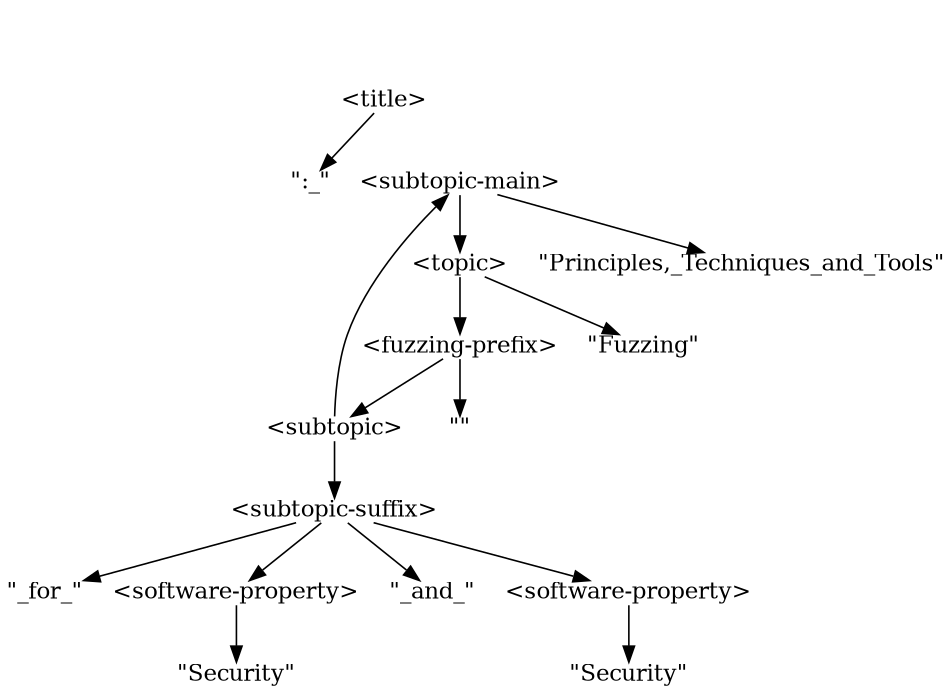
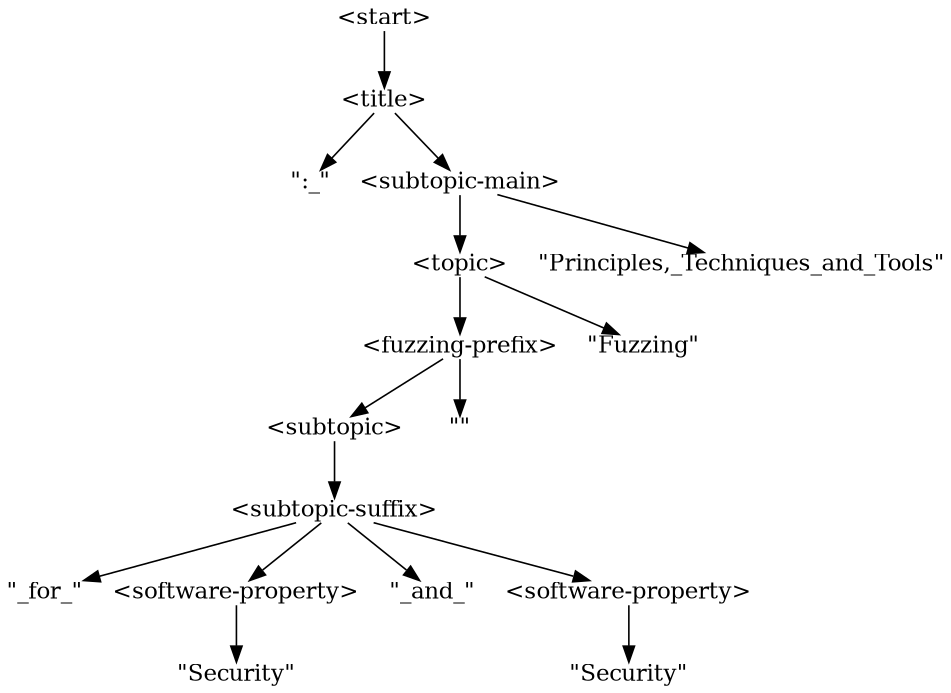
  digraph {
    node [shape=plain]
+   n1 [label="\<start\>"]
    n2 [label="\<title\>"]
    n3 [label="\":_\""]
    n4 [label="\<topic\>"]
    n5 [label="\<fuzzing-prefix\>"]
    n6 [label="\"Fuzzing\""]
    n7 [label="\<subtopic\>"]
    n8 [label="\<subtopic-main\>"]
    n9 [label="\<subtopic-suffix\>"]
    n10 [label="\"\""]
    n11 [label="\"Principles\,_Techniques_and_Tools\""]
    n12 [label="\"_for_\""]
    n13 [label="\<software-property\>"]
    n14 [label="\"_and_\""]
    n15 [label="\<software-property\>"]
    n16 [label="\"Security\""]
    n17 [label="\"Security\""]
+   n1 -> n2
    n2 -> n3
    n4 -> n5
    n4 -> n6
    n5 -> n7
    n5 -> n10
-   n7 -> n8
+   n2 -> n8
    n7 -> n9
    n8 -> n4
    n8 -> n11
    n9 -> n12
    n9 -> n13
    n9 -> n14
    n9 -> n15
    n13 -> n16
    n15 -> n17
  }
